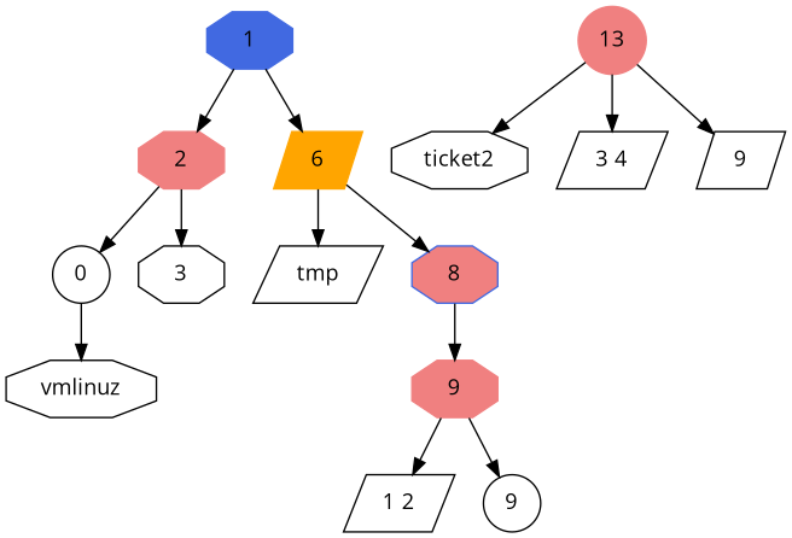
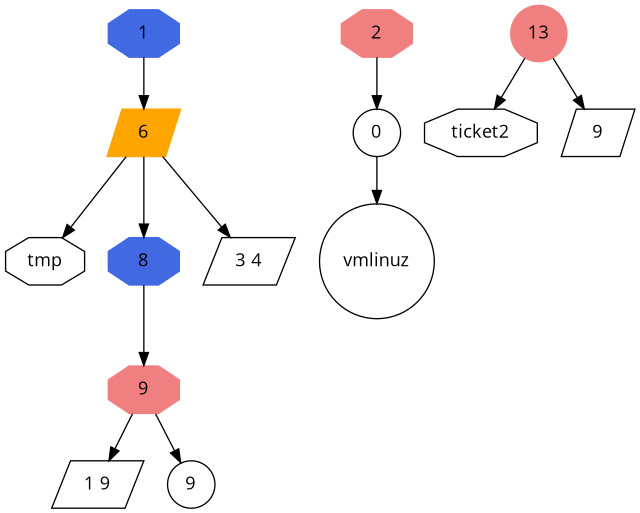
  digraph {
    fontname="Open Sans"
    node [fontname="Open Sans" shape=octagon]
    edge [fontname="Open Sans"]
    1 [color=royalblue style=filled]
    2 [color=lightcoral style=filled]
    6 [color=orange shape=parallelogram style=filled]
    n4 [label=0 shape=circle]
-   n5 [label=3]
-   n6 [label=tmp shape=parallelogram]
-   8 [color=royalblue style=filled fillcolor=lightcoral]
-   n8 [label=vmlinuz]
+   n6 [label=tmp]
+   8 [color=royalblue style=filled]
+   n8 [label=vmlinuz shape=circle]
    9 [color=lightcoral style=filled]
-   n10 [label="1 2" shape=parallelogram]
+   n10 [label="1 9" shape=parallelogram]
    n11 [label=9 shape=circle]
    13 [color=lightcoral shape=circle style=filled]
    n13 [label=ticket2]
    n14 [label="3 4" shape=parallelogram]
    n15 [label=9 shape=parallelogram]
-   1 -> 2
    1 -> 6
    2 -> n4
-   2 -> n5
    6 -> n6
    6 -> 8
    n4 -> n8
    8 -> 9
    9 -> n10
    9 -> n11
    13 -> n13
-   13 -> n14
+   6 -> n14
    13 -> n15
  }
